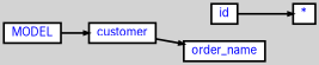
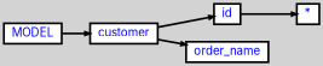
  digraph {
    bgcolor=lightgrey
    fontname=Inter
    ordering=out
    rankdir=LR
    ranksep=.4
    node [color=black fillcolor=white fixedsize=false fontcolor=blue fontname=Inter fontsize=12 shape=box style="filled, solid, bold"]
    edge [arrowsize=.5 color=black fontname=Inter style=bold]
    n1 [height=.25 label=MODEL width=.25]
    n2 [height=.25 label=customer width=.25]
    n3 [height=.25 label=id width=.25]
    n4 [height=.25 label=order_name width=.25]
    n5 [height=.25 label="*" width=.25]
    n1 -> n2
+   n2 -> n3
    n2 -> n4
    n3 -> n5
  }
